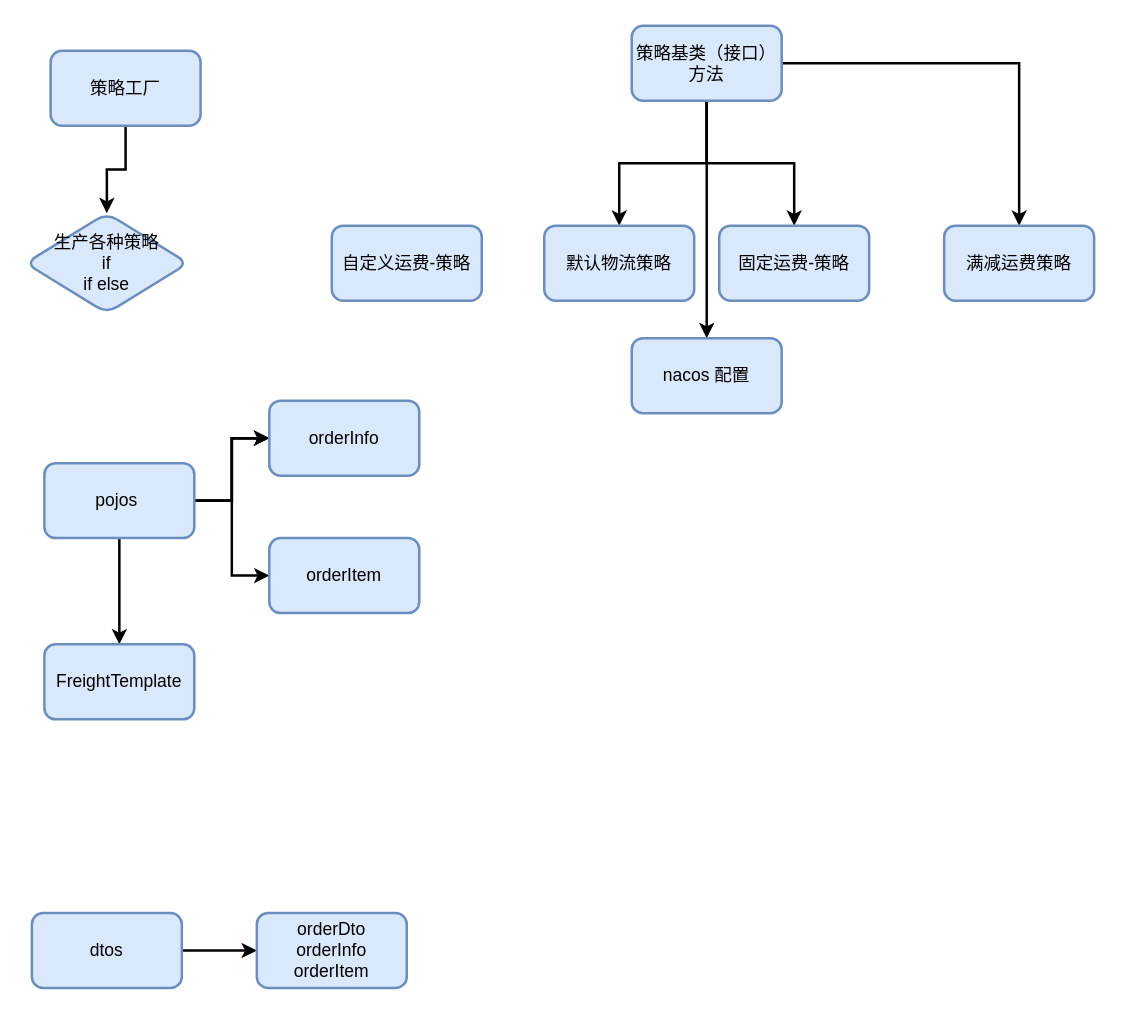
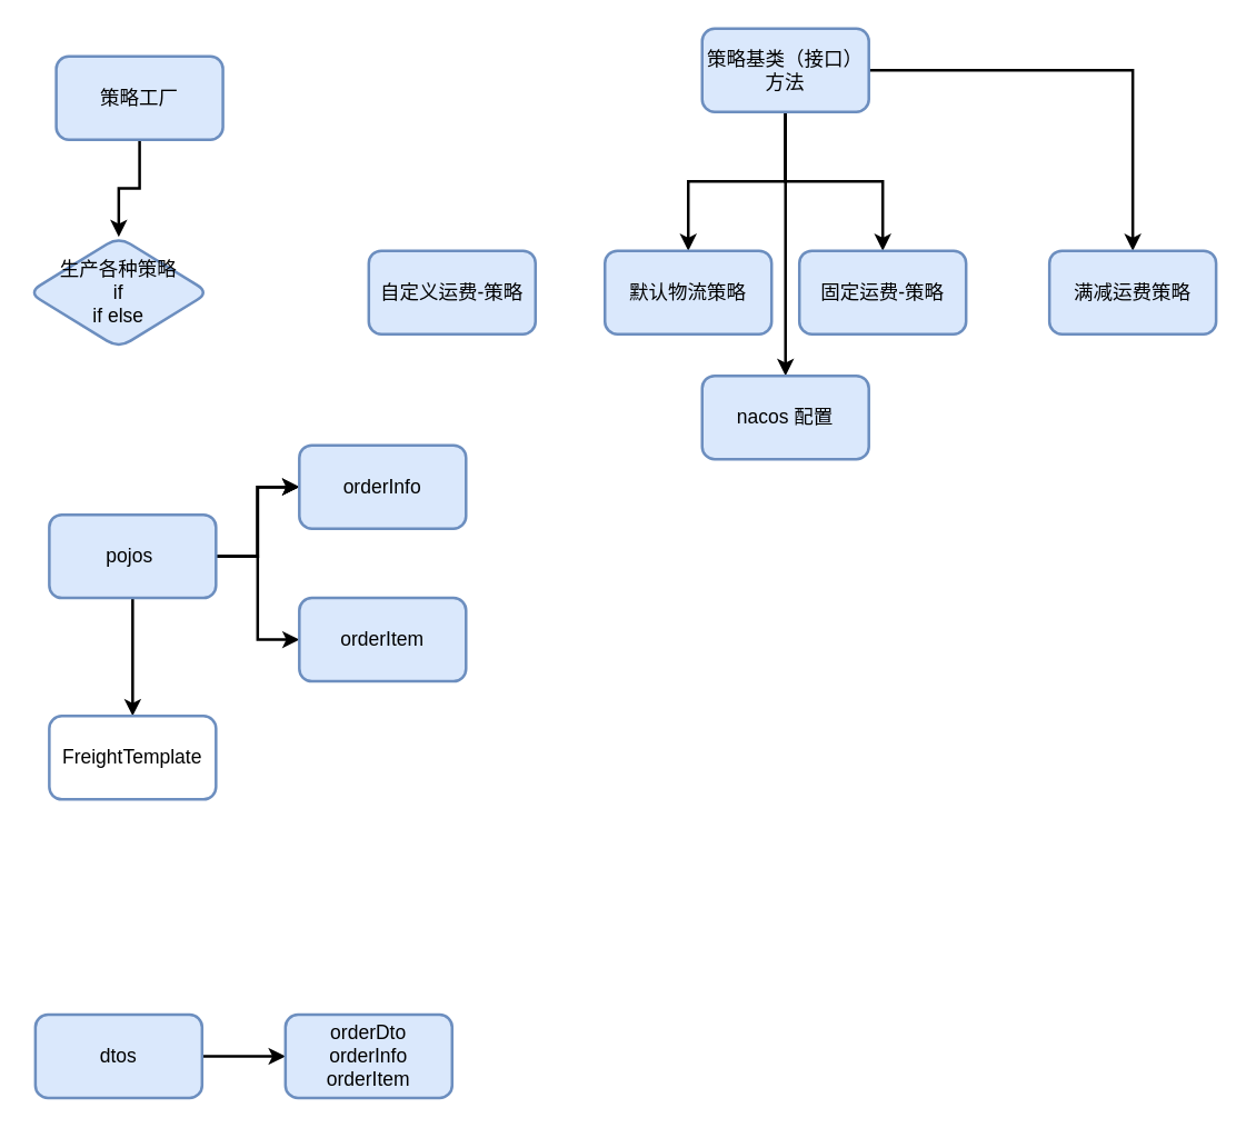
  <mxCell id="0" />
  <mxCell id="1" parent="0" />
  <mxCell id="2" value="" style="edgeStyle=orthogonalEdgeStyle;rounded=0;orthogonalLoop=1;jettySize=auto;html=1;strokeWidth=2;" edge="1" parent="1" source="6" target="8"><mxGeometry relative="1" as="geometry" /></mxCell>
  <mxCell id="3" value="" style="edgeStyle=orthogonalEdgeStyle;rounded=0;orthogonalLoop=1;jettySize=auto;html=1;strokeWidth=2;" edge="1" parent="1" source="6" target="9"><mxGeometry relative="1" as="geometry" /></mxCell>
  <mxCell id="4" value="" style="edgeStyle=orthogonalEdgeStyle;rounded=0;orthogonalLoop=1;jettySize=auto;html=1;strokeWidth=2;" edge="1" parent="1" source="6" target="25"><mxGeometry relative="1" as="geometry" /></mxCell>
  <mxCell id="5" style="edgeStyle=orthogonalEdgeStyle;rounded=0;orthogonalLoop=1;jettySize=auto;html=1;entryX=0.5;entryY=0;entryDx=0;entryDy=0;strokeWidth=2;" edge="1" parent="1" source="6" target="7"><mxGeometry relative="1" as="geometry" /></mxCell>
  <mxCell id="6" value="策略基类（接口）&lt;br&gt;方法" style="rounded=1;whiteSpace=wrap;html=1;strokeWidth=2;fontSize=14;fillColor=#dae8fc;strokeColor=#6c8ebf;" vertex="1" parent="1"><mxGeometry x="505" y="20" width="120" height="60" as="geometry" /></mxCell>
  <mxCell id="7" value="默认物流策略" style="rounded=1;whiteSpace=wrap;html=1;strokeWidth=2;fontSize=14;fillColor=#dae8fc;strokeColor=#6c8ebf;" vertex="1" parent="1"><mxGeometry x="435" y="180" width="120" height="60" as="geometry" /></mxCell>
  <mxCell id="8" value="固定运费-策略" style="rounded=1;whiteSpace=wrap;html=1;strokeWidth=2;fontSize=14;fillColor=#dae8fc;strokeColor=#6c8ebf;" vertex="1" parent="1"><mxGeometry x="575" y="180" width="120" height="60" as="geometry" /></mxCell>
  <mxCell id="9" value="满减运费策略" style="rounded=1;whiteSpace=wrap;html=1;strokeWidth=2;fontSize=14;fillColor=#dae8fc;strokeColor=#6c8ebf;" vertex="1" parent="1"><mxGeometry x="755" y="180" width="120" height="60" as="geometry" /></mxCell>
  <mxCell id="10" value="自定义运费-策略" style="rounded=1;whiteSpace=wrap;html=1;strokeWidth=2;fontSize=14;fillColor=#dae8fc;strokeColor=#6c8ebf;" vertex="1" parent="1"><mxGeometry x="265" y="180" width="120" height="60" as="geometry" /></mxCell>
  <mxCell id="11" value="" style="edgeStyle=orthogonalEdgeStyle;rounded=0;orthogonalLoop=1;jettySize=auto;html=1;strokeWidth=2;" edge="1" parent="1" source="12" target="13"><mxGeometry relative="1" as="geometry" /></mxCell>
  <mxCell id="12" value="策略工厂" style="rounded=1;whiteSpace=wrap;html=1;strokeWidth=2;fontSize=14;fillColor=#dae8fc;strokeColor=#6c8ebf;" vertex="1" parent="1"><mxGeometry x="40" y="40" width="120" height="60" as="geometry" /></mxCell>
  <mxCell id="13" value="生产各种策略&lt;br&gt;if&lt;br&gt;if else" style="rhombus;whiteSpace=wrap;html=1;fontSize=14;fillColor=#dae8fc;strokeColor=#6c8ebf;rounded=1;strokeWidth=2;" vertex="1" parent="1"><mxGeometry x="20" y="170" width="130" height="80" as="geometry" /></mxCell>
  <mxCell id="14" value="" style="edgeStyle=orthogonalEdgeStyle;rounded=0;orthogonalLoop=1;jettySize=auto;html=1;strokeWidth=2;" edge="1" parent="1" source="19" target="20"><mxGeometry relative="1" as="geometry" /></mxCell>
  <mxCell id="15" value="" style="edgeStyle=orthogonalEdgeStyle;rounded=0;orthogonalLoop=1;jettySize=auto;html=1;strokeWidth=2;" edge="1" parent="1" source="19" target="20"><mxGeometry relative="1" as="geometry" /></mxCell>
  <mxCell id="16" value="" style="edgeStyle=orthogonalEdgeStyle;rounded=0;orthogonalLoop=1;jettySize=auto;html=1;strokeWidth=2;" edge="1" parent="1" source="19" target="20"><mxGeometry relative="1" as="geometry" /></mxCell>
  <mxCell id="17" value="" style="edgeStyle=orthogonalEdgeStyle;rounded=0;orthogonalLoop=1;jettySize=auto;html=1;strokeWidth=2;" edge="1" parent="1" source="19" target="21"><mxGeometry relative="1" as="geometry" /></mxCell>
  <mxCell id="18" value="" style="edgeStyle=orthogonalEdgeStyle;rounded=0;orthogonalLoop=1;jettySize=auto;html=1;strokeWidth=2;" edge="1" parent="1" source="19" target="26"><mxGeometry relative="1" as="geometry" /></mxCell>
  <mxCell id="19" value="pojos&amp;nbsp;" style="rounded=1;whiteSpace=wrap;html=1;strokeWidth=2;fontSize=14;fillColor=#dae8fc;strokeColor=#6c8ebf;" vertex="1" parent="1"><mxGeometry x="35" y="370" width="120" height="60" as="geometry" /></mxCell>
  <mxCell id="20" value="orderInfo" style="rounded=1;whiteSpace=wrap;html=1;strokeWidth=2;fontSize=14;fillColor=#dae8fc;strokeColor=#6c8ebf;" vertex="1" parent="1"><mxGeometry x="215" y="320" width="120" height="60" as="geometry" /></mxCell>
  <mxCell id="21" value="orderItem" style="rounded=1;whiteSpace=wrap;html=1;strokeWidth=2;fontSize=14;fillColor=#dae8fc;strokeColor=#6c8ebf;" vertex="1" parent="1"><mxGeometry x="215" y="430" width="120" height="60" as="geometry" /></mxCell>
  <mxCell id="22" value="" style="edgeStyle=orthogonalEdgeStyle;rounded=0;orthogonalLoop=1;jettySize=auto;html=1;strokeWidth=2;" edge="1" parent="1" source="23" target="24"><mxGeometry relative="1" as="geometry" /></mxCell>
  <mxCell id="23" value="dtos" style="rounded=1;whiteSpace=wrap;html=1;strokeWidth=2;fontSize=14;fillColor=#dae8fc;strokeColor=#6c8ebf;" vertex="1" parent="1"><mxGeometry x="25" y="730" width="120" height="60" as="geometry" /></mxCell>
  <mxCell id="24" value="orderDto&lt;br&gt;orderInfo&lt;br&gt;orderItem" style="rounded=1;whiteSpace=wrap;html=1;strokeWidth=2;fontSize=14;fillColor=#dae8fc;strokeColor=#6c8ebf;" vertex="1" parent="1"><mxGeometry x="205" y="730" width="120" height="60" as="geometry" /></mxCell>
  <mxCell id="25" value="nacos 配置" style="rounded=1;whiteSpace=wrap;html=1;strokeWidth=2;fontSize=14;fillColor=#dae8fc;strokeColor=#6c8ebf;" vertex="1" parent="1"><mxGeometry x="505" y="270" width="120" height="60" as="geometry" /></mxCell>
- <mxCell id="26" value="FreightTemplate" style="rounded=1;whiteSpace=wrap;html=1;strokeWidth=2;fontSize=14;fillColor=#dae8fc;strokeColor=#6c8ebf;" vertex="1" parent="1"><mxGeometry x="35" y="515" width="120" height="60" as="geometry" /></mxCell>
+ <mxCell id="26" value="FreightTemplate" style="rounded=1;whiteSpace=wrap;html=1;strokeWidth=2;fontSize=14;fillColor=#ffffff;strokeColor=#6c8ebf;" vertex="1" parent="1"><mxGeometry x="35" y="515" width="120" height="60" as="geometry" /></mxCell>
